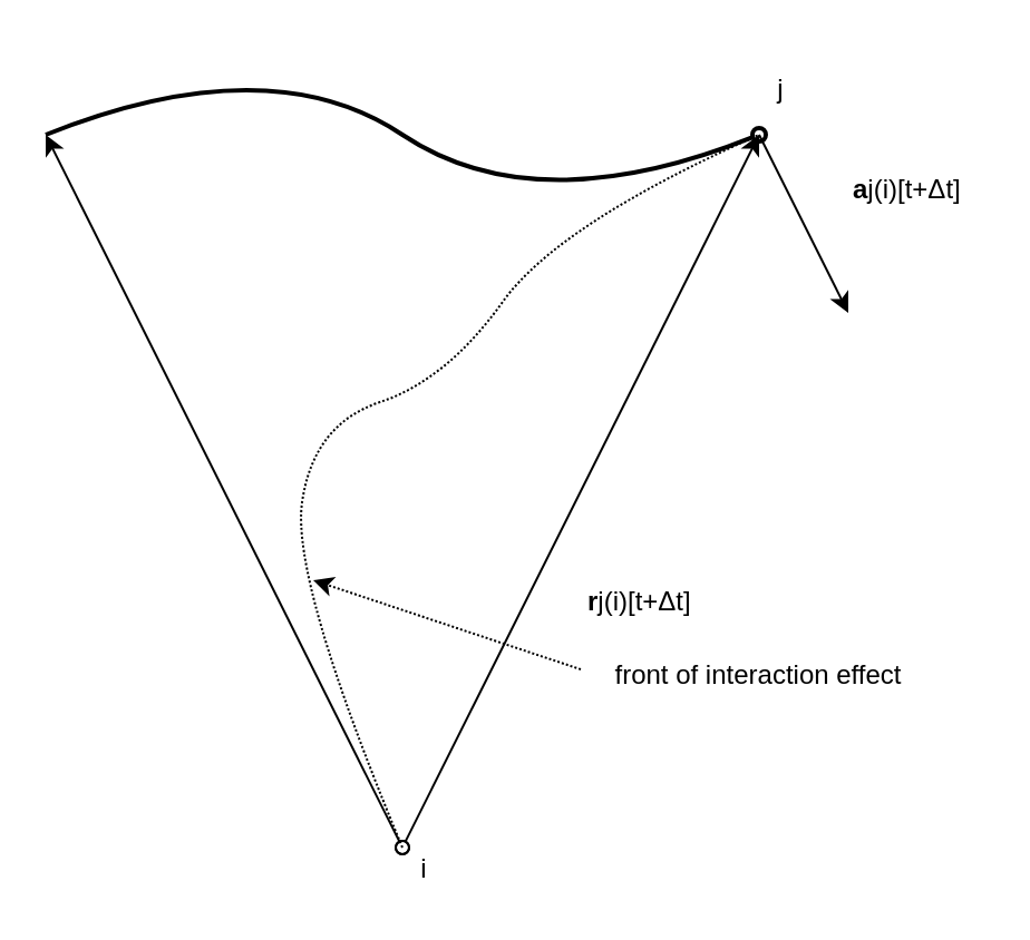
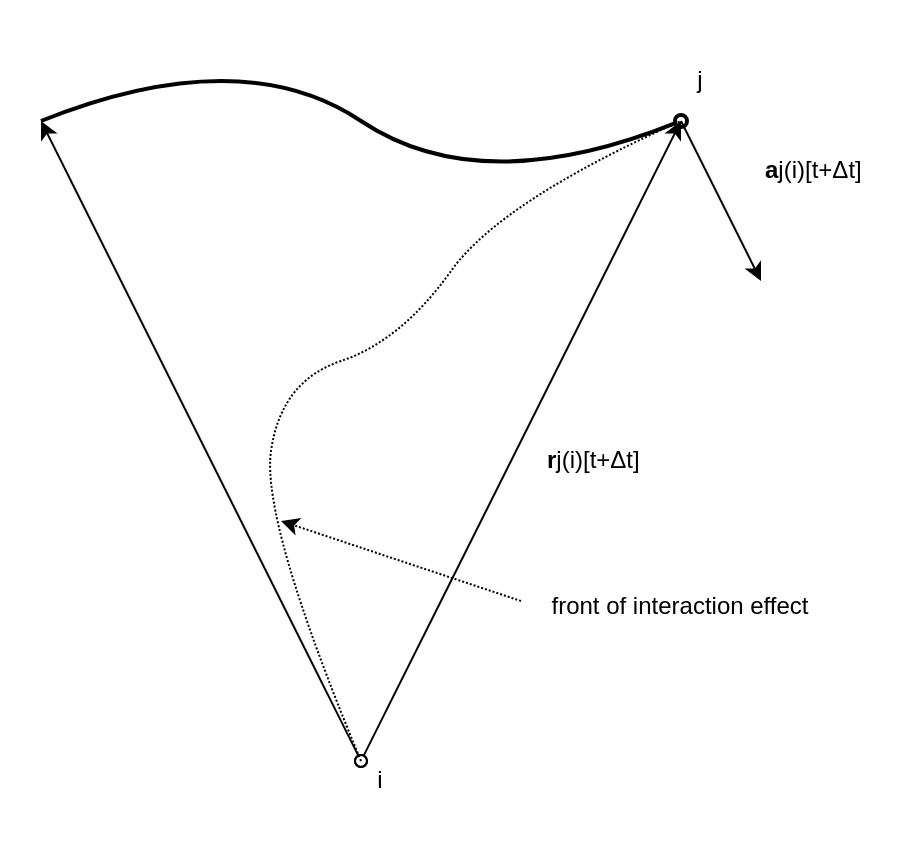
  <mxCell id="0" />
  <mxCell id="1" parent="0" />
  <mxCell id="2" value="" style="curved=1;endArrow=oval;html=1;rounded=0;strokeWidth=2;endFill=0;" parent="1" edge="1"><mxGeometry width="50" height="50" relative="1" as="geometry"><mxPoint x="20" y="60" as="sourcePoint" /><mxPoint x="340" y="60" as="targetPoint" /><Array as="points"><mxPoint x="120" y="20" /><mxPoint x="240" y="100" /></Array></mxGeometry></mxCell>
  <mxCell id="3" value="" style="endArrow=classic;html=1;rounded=0;startArrow=oval;startFill=0;" parent="1" edge="1"><mxGeometry width="50" height="50" relative="1" as="geometry"><mxPoint x="180" y="380" as="sourcePoint" /><mxPoint x="20" y="60" as="targetPoint" /></mxGeometry></mxCell>
  <mxCell id="4" value="" style="endArrow=classic;html=1;rounded=0;startArrow=oval;startFill=0;endFill=1;" parent="1" edge="1"><mxGeometry width="50" height="50" relative="1" as="geometry"><mxPoint x="180" y="380" as="sourcePoint" /><mxPoint x="340" y="60" as="targetPoint" /></mxGeometry></mxCell>
  <mxCell id="5" value="i" style="text;html=1;strokeColor=none;fillColor=none;align=center;verticalAlign=middle;whiteSpace=wrap;rounded=0;" parent="1" vertex="1"><mxGeometry x="180" y="380" width="20" height="20" as="geometry" /></mxCell>
  <mxCell id="6" value="j" style="text;html=1;strokeColor=none;fillColor=none;align=center;verticalAlign=middle;whiteSpace=wrap;rounded=0;" parent="1" vertex="1"><mxGeometry x="340" y="30" width="20" height="20" as="geometry" /></mxCell>
  <mxCell id="7" value="" style="endArrow=classic;html=1;rounded=0;strokeWidth=1;" parent="1" edge="1"><mxGeometry width="50" height="50" relative="1" as="geometry"><mxPoint x="340" y="60" as="sourcePoint" /><mxPoint x="380" y="140" as="targetPoint" /></mxGeometry></mxCell>
  <mxCell id="8" value="&amp;nbsp;&lt;b&gt;a&lt;/b&gt;j(i)[t+Δt]" style="text;html=1;strokeColor=none;fillColor=none;align=center;verticalAlign=middle;whiteSpace=wrap;rounded=0;" parent="1" vertex="1"><mxGeometry x="370" y="75" width="70" height="20" as="geometry" /></mxCell>
- <mxCell id="9" value="&amp;nbsp;&lt;b&gt;r&lt;/b&gt;j(i)[t+Δt]" style="text;html=1;strokeColor=none;fillColor=none;align=center;verticalAlign=middle;whiteSpace=wrap;rounded=0;" parent="1" vertex="1"><mxGeometry x="250" y="260" width="70" height="20" as="geometry" /></mxCell>
+ <mxCell id="9" value="&amp;nbsp;&lt;b&gt;r&lt;/b&gt;j(i)[t+Δt]" style="text;html=1;strokeColor=none;fillColor=none;align=center;verticalAlign=middle;whiteSpace=wrap;rounded=0;" parent="1" vertex="1"><mxGeometry x="260" y="220" width="70" height="20" as="geometry" /></mxCell>
  <mxCell id="10" value="" style="curved=1;endArrow=none;html=1;rounded=0;dashed=1;dashPattern=1 1;strokeWidth=1;endFill=0;" edge="1" parent="1"><mxGeometry width="50" height="50" relative="1" as="geometry"><mxPoint x="180" y="380" as="sourcePoint" /><mxPoint x="340" y="60" as="targetPoint" /><Array as="points"><mxPoint x="130" y="260" /><mxPoint x="140" y="190" /><mxPoint x="200" y="170" /><mxPoint x="250" y="100" /></Array></mxGeometry></mxCell>
  <mxCell id="11" value="" style="endArrow=classic;html=1;rounded=0;dashed=1;dashPattern=1 1;strokeWidth=1;" edge="1" parent="1"><mxGeometry width="50" height="50" relative="1" as="geometry"><mxPoint x="260" y="300" as="sourcePoint" /><mxPoint x="140" y="260" as="targetPoint" /></mxGeometry></mxCell>
  <mxCell id="12" value="front of interaction effect " style="text;html=1;strokeColor=none;fillColor=none;align=center;verticalAlign=middle;whiteSpace=wrap;rounded=0;" vertex="1" parent="1"><mxGeometry x="260" y="290" width="160" height="25" as="geometry" /></mxCell>
